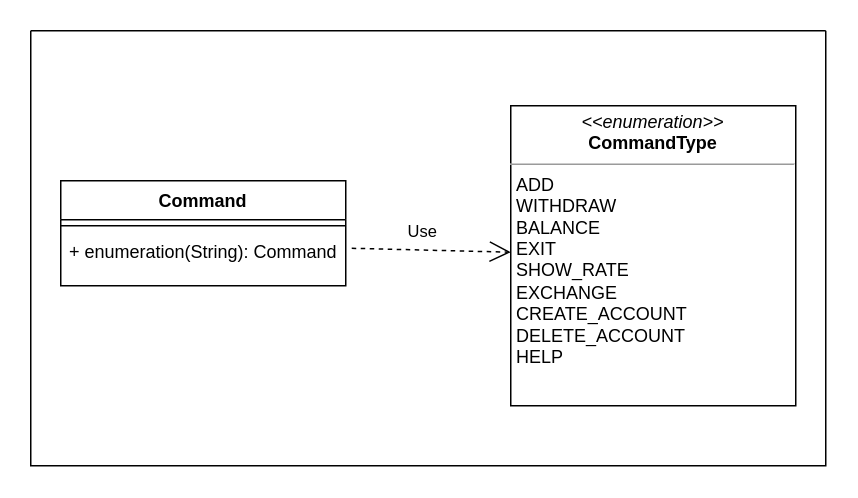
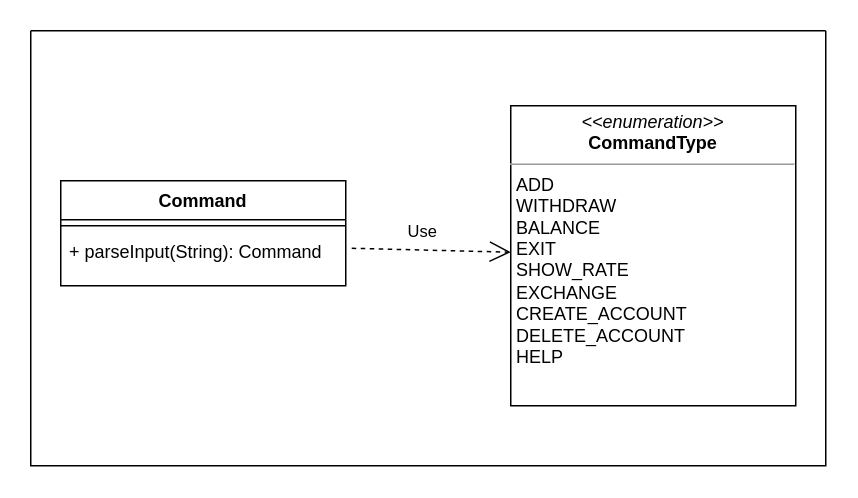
  <mxCell id="0" />
  <mxCell id="1" parent="0" />
  <mxCell id="2" value="Command" style="swimlane;fontStyle=1;align=center;verticalAlign=top;childLayout=stackLayout;horizontal=1;startSize=26;horizontalStack=0;resizeParent=1;resizeParentMax=0;resizeLast=0;collapsible=1;marginBottom=0;whiteSpace=wrap;html=1;" vertex="1" parent="1"><mxGeometry x="40" y="120" width="190" height="70" as="geometry" /></mxCell>
  <mxCell id="3" value="" style="line;strokeWidth=1;fillColor=none;align=left;verticalAlign=middle;spacingTop=-1;spacingLeft=3;spacingRight=3;rotatable=0;labelPosition=right;points=[];portConstraint=eastwest;strokeColor=inherit;" vertex="1" parent="2"><mxGeometry y="26" width="190" height="8" as="geometry" /></mxCell>
- <mxCell id="4" value="+ enumeration(String): Command" style="text;strokeColor=none;fillColor=none;align=left;verticalAlign=top;spacingLeft=4;spacingRight=4;overflow=hidden;rotatable=0;points=[[0,0.5],[1,0.5]];portConstraint=eastwest;whiteSpace=wrap;html=1;" vertex="1" parent="2"><mxGeometry y="34" width="190" height="36" as="geometry" /></mxCell>
+ <mxCell id="4" value="+ parseInput(String): Command" style="text;strokeColor=none;fillColor=none;align=left;verticalAlign=top;spacingLeft=4;spacingRight=4;overflow=hidden;rotatable=0;points=[[0,0.5],[1,0.5]];portConstraint=eastwest;whiteSpace=wrap;html=1;" vertex="1" parent="2"><mxGeometry y="34" width="190" height="36" as="geometry" /></mxCell>
  <mxCell id="5" value="&lt;p style=&quot;margin:0px;margin-top:4px;text-align:center;&quot;&gt;&lt;i&gt;&amp;lt;&amp;lt;enumeration&amp;gt;&amp;gt;&lt;/i&gt;&lt;br&gt;&lt;b&gt;CommandType&lt;/b&gt;&lt;/p&gt;&lt;hr size=&quot;1&quot;&gt;&lt;p style=&quot;margin:0px;margin-left:4px;&quot;&gt;ADD&lt;/p&gt;&lt;p style=&quot;margin:0px;margin-left:4px;&quot;&gt;WITHDRAW&lt;/p&gt;&lt;p style=&quot;margin:0px;margin-left:4px;&quot;&gt;BALANCE&lt;/p&gt;&lt;p style=&quot;margin:0px;margin-left:4px;&quot;&gt;EXIT&lt;/p&gt;&lt;p style=&quot;margin:0px;margin-left:4px;&quot;&gt;SHOW_RATE&lt;/p&gt;&lt;p style=&quot;margin:0px;margin-left:4px;&quot;&gt;EXCHANGE&lt;/p&gt;&lt;p style=&quot;margin:0px;margin-left:4px;&quot;&gt;CREATE_ACCOUNT&lt;/p&gt;&lt;p style=&quot;margin:0px;margin-left:4px;&quot;&gt;DELETE_ACCOUNT&lt;/p&gt;&lt;p style=&quot;margin:0px;margin-left:4px;&quot;&gt;HELP&lt;/p&gt;" style="verticalAlign=top;align=left;overflow=fill;fontSize=12;fontFamily=Helvetica;html=1;whiteSpace=wrap;" vertex="1" parent="1"><mxGeometry x="340" y="70" width="190" height="200" as="geometry" /></mxCell>
  <mxCell id="6" value="Use" style="endArrow=open;endSize=12;dashed=1;html=1;rounded=0;exitX=1.021;exitY=0.306;exitDx=0;exitDy=0;exitPerimeter=0;" edge="1" parent="1" source="4" target="5"><mxGeometry x="-0.116" y="12" width="160" relative="1" as="geometry"><mxPoint x="210" y="170" as="sourcePoint" /><mxPoint x="370" y="170" as="targetPoint" /><mxPoint as="offset" /></mxGeometry></mxCell>
  <mxCell id="7" value="" style="swimlane;startSize=0;" vertex="1" parent="1"><mxGeometry x="20" y="20" width="530" height="290" as="geometry" /></mxCell>
